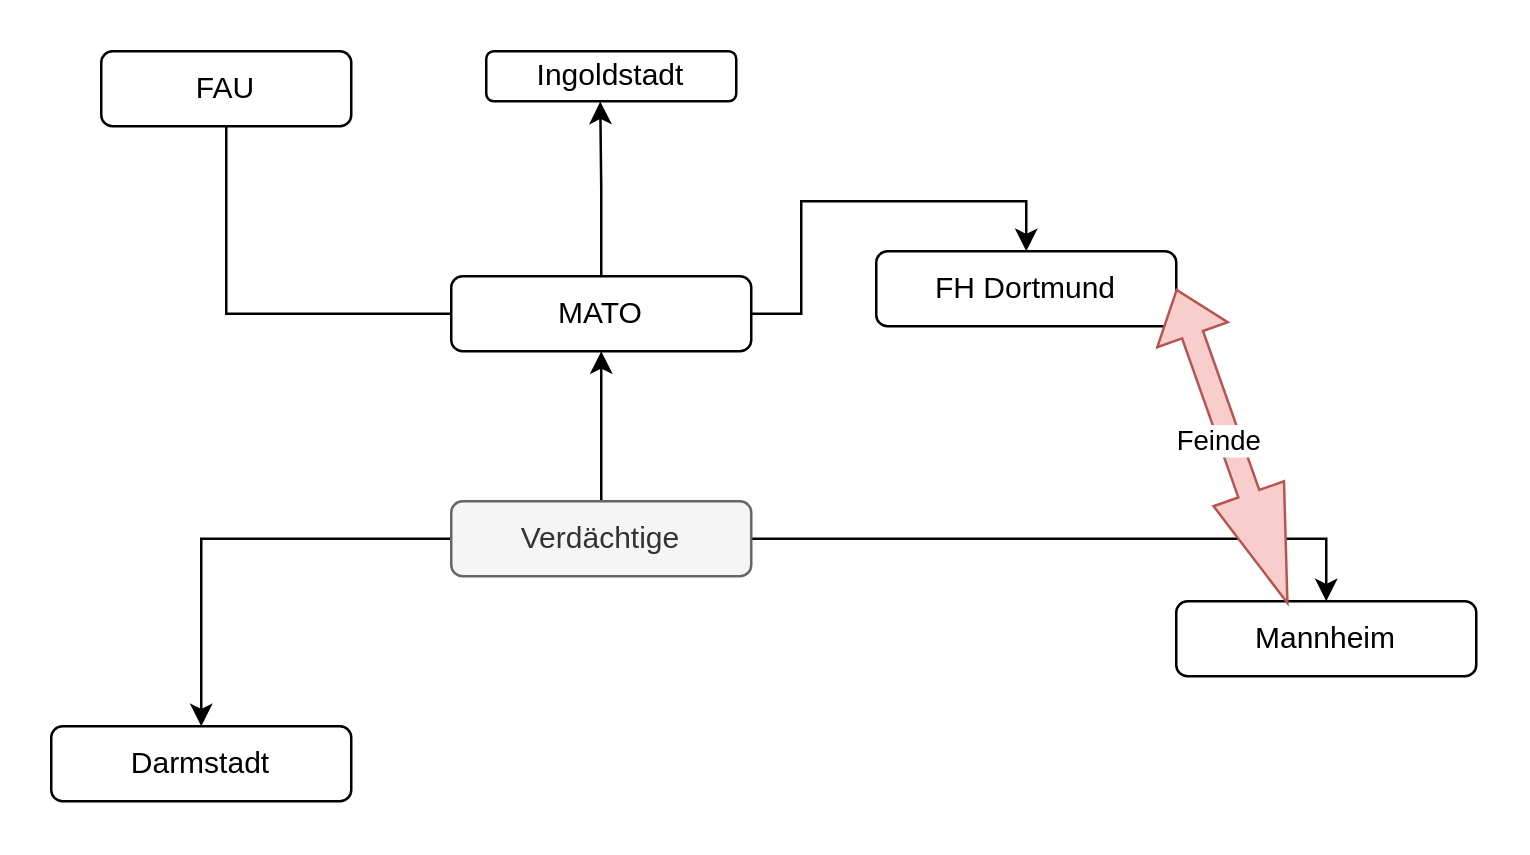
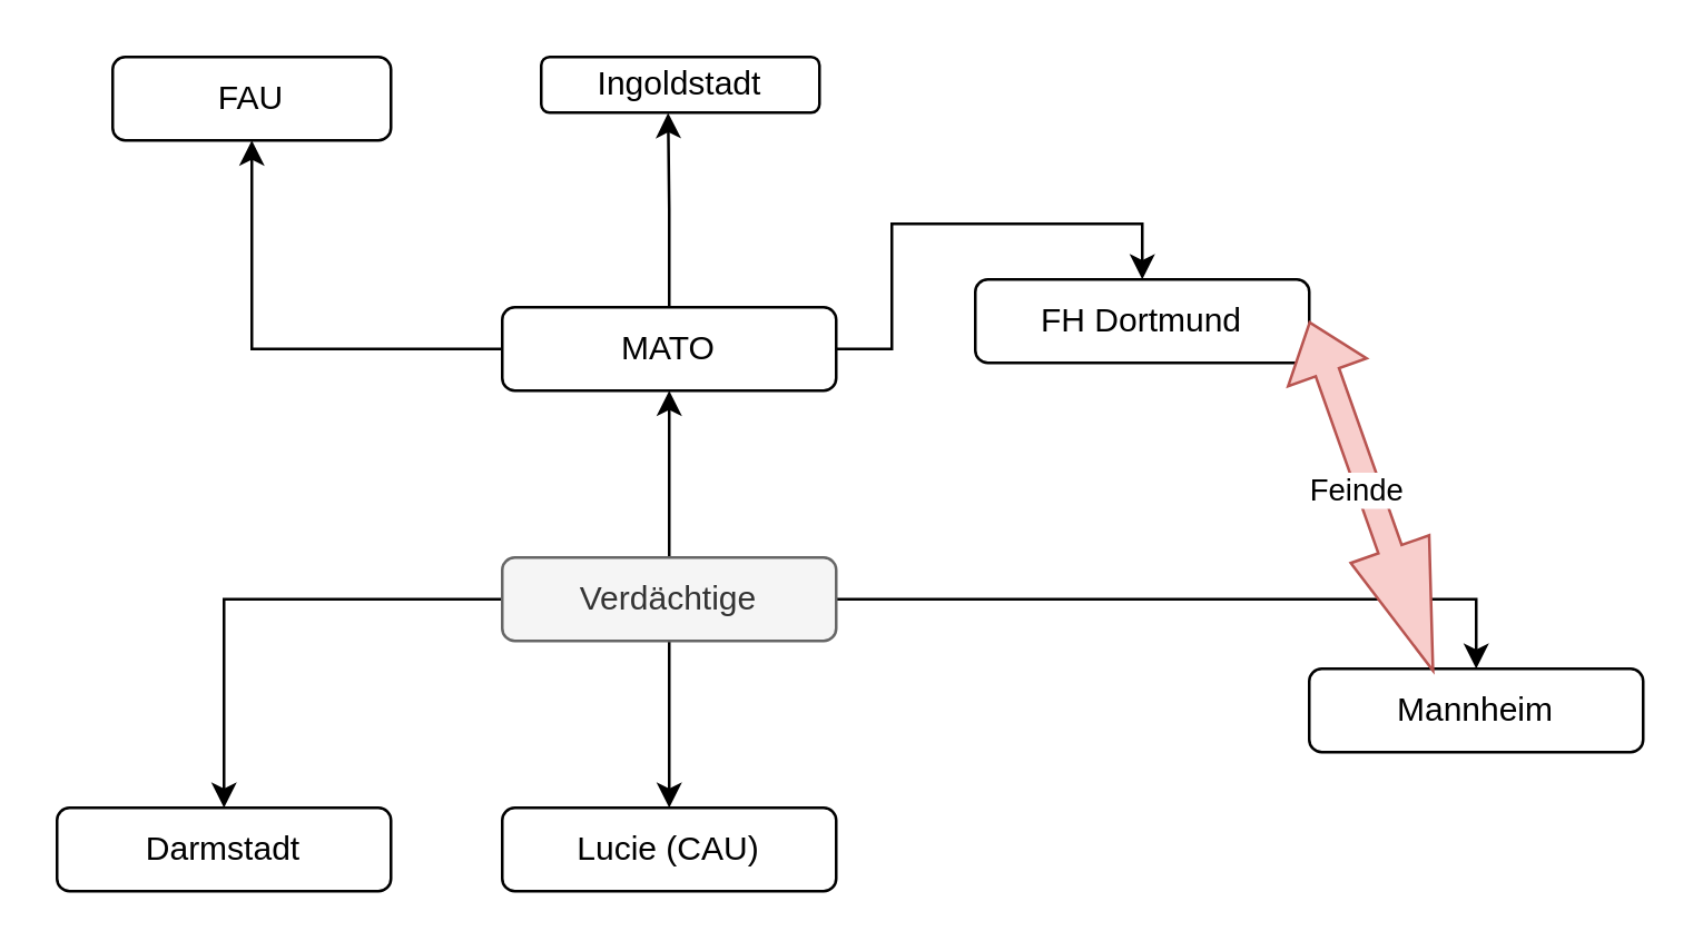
  <mxCell id="0" />
  <mxCell id="1" parent="0" />
  <mxCell id="2" style="edgeStyle=orthogonalEdgeStyle;rounded=0;orthogonalLoop=1;jettySize=auto;html=1;entryX=0.5;entryY=0;entryDx=0;entryDy=0;exitX=1;exitY=0.5;exitDx=0;exitDy=0;" edge="1" parent="1" source="15" target="8"><mxGeometry relative="1" as="geometry"><Array as="points"><mxPoint x="320" y="125" /><mxPoint x="320" y="80" /><mxPoint x="410" y="80" /></Array></mxGeometry></mxCell>
  <mxCell id="3" style="edgeStyle=orthogonalEdgeStyle;rounded=0;orthogonalLoop=1;jettySize=auto;html=1;entryX=0.5;entryY=0;entryDx=0;entryDy=0;" edge="1" parent="1" source="7" target="9"><mxGeometry relative="1" as="geometry" /></mxCell>
  <mxCell id="4" style="edgeStyle=orthogonalEdgeStyle;rounded=0;orthogonalLoop=1;jettySize=auto;html=1;entryX=0.5;entryY=0;entryDx=0;entryDy=0;" edge="1" parent="1" source="7" target="10"><mxGeometry relative="1" as="geometry" /></mxCell>
  <mxCell id="5" style="edgeStyle=orthogonalEdgeStyle;rounded=0;orthogonalLoop=1;jettySize=auto;html=1;entryX=0.5;entryY=1;entryDx=0;entryDy=0;" edge="1" parent="1" source="7" target="15"><mxGeometry relative="1" as="geometry" /></mxCell>
+ <mxCell id="6" style="edgeStyle=orthogonalEdgeStyle;rounded=0;orthogonalLoop=1;jettySize=auto;html=1;" edge="1" parent="1" source="7" target="16"><mxGeometry relative="1" as="geometry" /></mxCell>
  <mxCell id="7" value="Verdächtige" style="rounded=1;whiteSpace=wrap;html=1;fillColor=#f5f5f5;fontColor=#333333;strokeColor=#666666;" vertex="1" parent="1"><mxGeometry x="180" y="200" width="120" height="30" as="geometry" /></mxCell>
  <mxCell id="8" value="FH Dortmund" style="rounded=1;whiteSpace=wrap;html=1;" vertex="1" parent="1"><mxGeometry x="350" y="100" width="120" height="30" as="geometry" /></mxCell>
  <mxCell id="9" value="Mannheim" style="rounded=1;whiteSpace=wrap;html=1;" vertex="1" parent="1"><mxGeometry x="470" y="240" width="120" height="30" as="geometry" /></mxCell>
  <mxCell id="10" value="Darmstadt" style="rounded=1;whiteSpace=wrap;html=1;" vertex="1" parent="1"><mxGeometry x="20" y="290" width="120" height="30" as="geometry" /></mxCell>
  <mxCell id="11" value="" style="shape=flexArrow;endArrow=classic;startArrow=classic;html=1;rounded=0;entryX=0.372;entryY=0.038;entryDx=0;entryDy=0;exitX=1;exitY=0.5;exitDx=0;exitDy=0;fillColor=#f8cecc;strokeColor=#b85450;width=8.889;endSize=15.111;entryPerimeter=0;" edge="1" parent="1" source="8" target="9"><mxGeometry width="100" height="100" relative="1" as="geometry"><mxPoint x="230" y="350" as="sourcePoint" /><mxPoint x="330" y="250" as="targetPoint" /></mxGeometry></mxCell>
  <mxCell id="12" value="Feinde" style="edgeLabel;html=1;align=center;verticalAlign=middle;resizable=0;points=[];" vertex="1" connectable="0" parent="11"><mxGeometry x="-0.231" y="-1" relative="1" as="geometry"><mxPoint y="12" as="offset" /></mxGeometry></mxCell>
  <mxCell id="13" style="edgeStyle=orthogonalEdgeStyle;rounded=0;orthogonalLoop=1;jettySize=auto;html=1;entryX=0.456;entryY=1.005;entryDx=0;entryDy=0;entryPerimeter=0;" edge="1" parent="1" source="15" target="18"><mxGeometry relative="1" as="geometry" /></mxCell>
- <mxCell id="14" style="edgeStyle=orthogonalEdgeStyle;rounded=0;orthogonalLoop=1;jettySize=auto;html=1;entryX=0.5;entryY=1;entryDx=0;entryDy=0;endArrow=none;" edge="1" parent="1" source="15" target="17"><mxGeometry relative="1" as="geometry" /></mxCell>
+ <mxCell id="14" style="edgeStyle=orthogonalEdgeStyle;rounded=0;orthogonalLoop=1;jettySize=auto;html=1;entryX=0.5;entryY=1;entryDx=0;entryDy=0;" edge="1" parent="1" source="15" target="17"><mxGeometry relative="1" as="geometry" /></mxCell>
  <mxCell id="15" value="MATO" style="rounded=1;whiteSpace=wrap;html=1;" vertex="1" parent="1"><mxGeometry x="180" y="110" width="120" height="30" as="geometry" /></mxCell>
+ <mxCell id="16" value="Lucie (CAU)" style="rounded=1;whiteSpace=wrap;html=1;" vertex="1" parent="1"><mxGeometry x="180" y="290" width="120" height="30" as="geometry" /></mxCell>
  <mxCell id="17" value="FAU" style="rounded=1;whiteSpace=wrap;html=1;" vertex="1" parent="1"><mxGeometry x="40" y="20" width="100" height="30" as="geometry" /></mxCell>
  <mxCell id="18" value="Ingoldstadt" style="rounded=1;whiteSpace=wrap;html=1;" vertex="1" parent="1"><mxGeometry x="194" y="20" width="100" height="20" as="geometry" /></mxCell>
